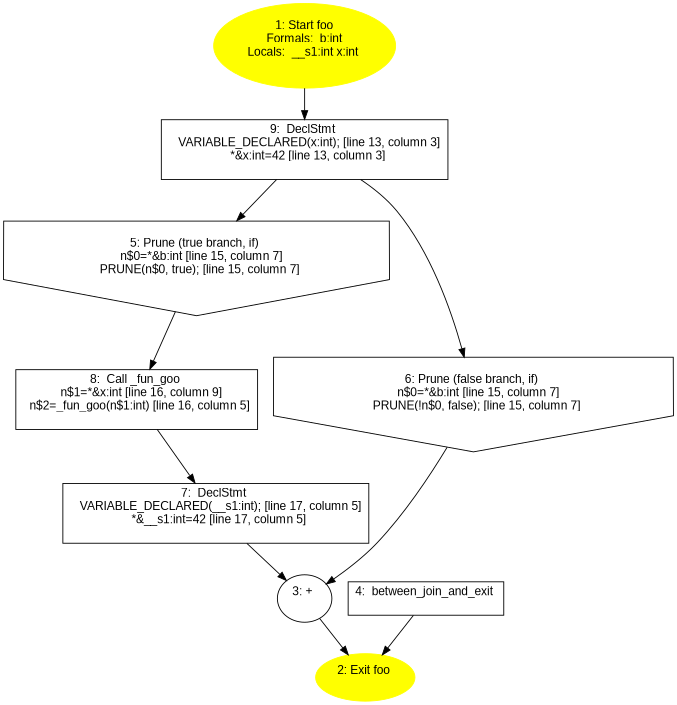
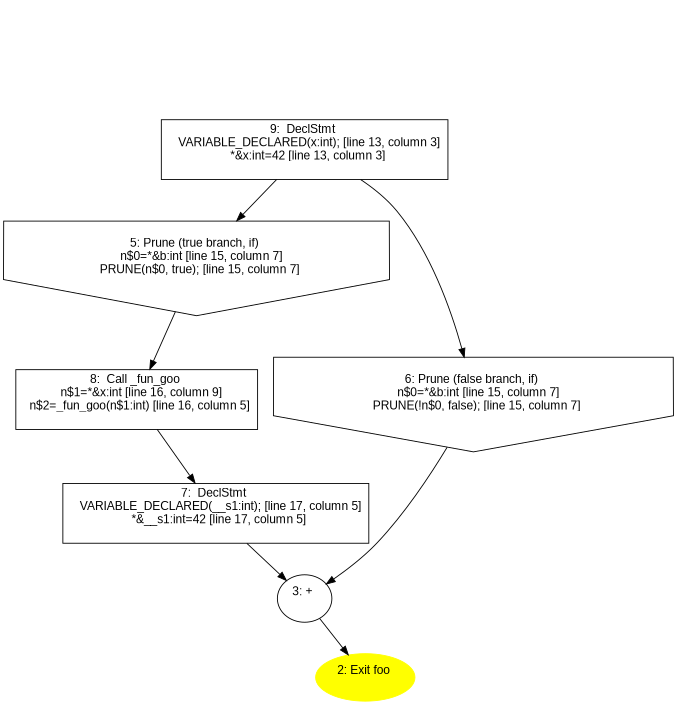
  digraph {
    fontname="Liberation Sans"
    node [fontname="Liberation Sans" shape=box]
    edge [fontname="Liberation Sans"]
-   n1 [color=yellow label="1: Start foo\nFormals:  b:int\nLocals:  __s1:int x:int \n  " style=filled shape=""]
    n2 [label="9:  DeclStmt \n   VARIABLE_DECLARED(x:int); [line 13, column 3]\n  *&x:int=42 [line 13, column 3]\n "]
    n3 [label="5: Prune (true branch, if) \n   n$0=*&b:int [line 15, column 7]\n  PRUNE(n$0, true); [line 15, column 7]\n " shape=invhouse]
    n4 [label="6: Prune (false branch, if) \n   n$0=*&b:int [line 15, column 7]\n  PRUNE(!n$0, false); [line 15, column 7]\n " shape=invhouse]
    n5 [label="8:  Call _fun_goo \n   n$1=*&x:int [line 16, column 9]\n  n$2=_fun_goo(n$1:int) [line 16, column 5]\n "]
    n6 [label="3: + \n  " shape=""]
    n7 [color=yellow label="2: Exit foo \n  " style=filled shape=""]
-   n8 [label="4:  between_join_and_exit \n  "]
    n9 [label="7:  DeclStmt \n   VARIABLE_DECLARED(__s1:int); [line 17, column 5]\n  *&__s1:int=42 [line 17, column 5]\n "]
-   n1 -> n2
    n2 -> n3
    n2 -> n4
    n3 -> n5
    n4 -> n6
    n5 -> n9
    n6 -> n7
-   n8 -> n7
    n9 -> n6
  }
